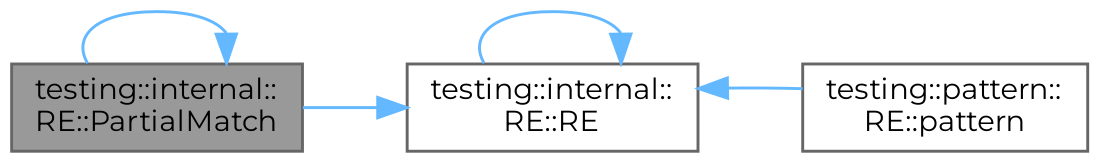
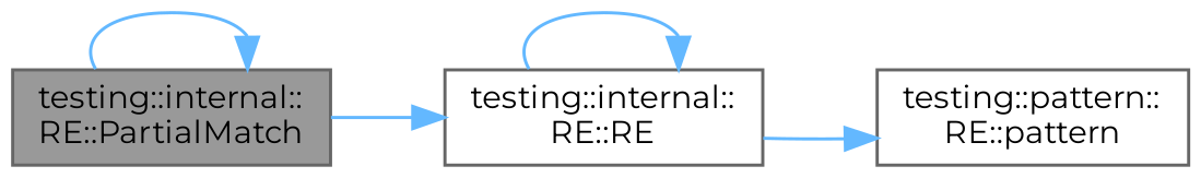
  digraph {
    fontname=Montserrat
    rankdir=LR
    node [color=grey40 fillcolor=white fontname=Montserrat fontsize=10 shape=box style=filled]
    edge [color=steelblue1 fontname=Montserrat fontsize=10 labelfontname=Helvetica labelfontsize=10 style=solid]
    n1 [color=gray40 fillcolor=grey60 fontcolor=black height=0.2 label="testing::internal::\lRE::PartialMatch" width=0.4]
    n2 [height=0.2 label="testing::internal::\lRE::RE" width=0.4]
    n3 [height=0.2 label="testing::pattern::\lRE::pattern" width=0.4]
    n1 -> n1
    n1 -> n2
    n2 -> n2
-   n3 -> n2
+   n2 -> n3
  }
